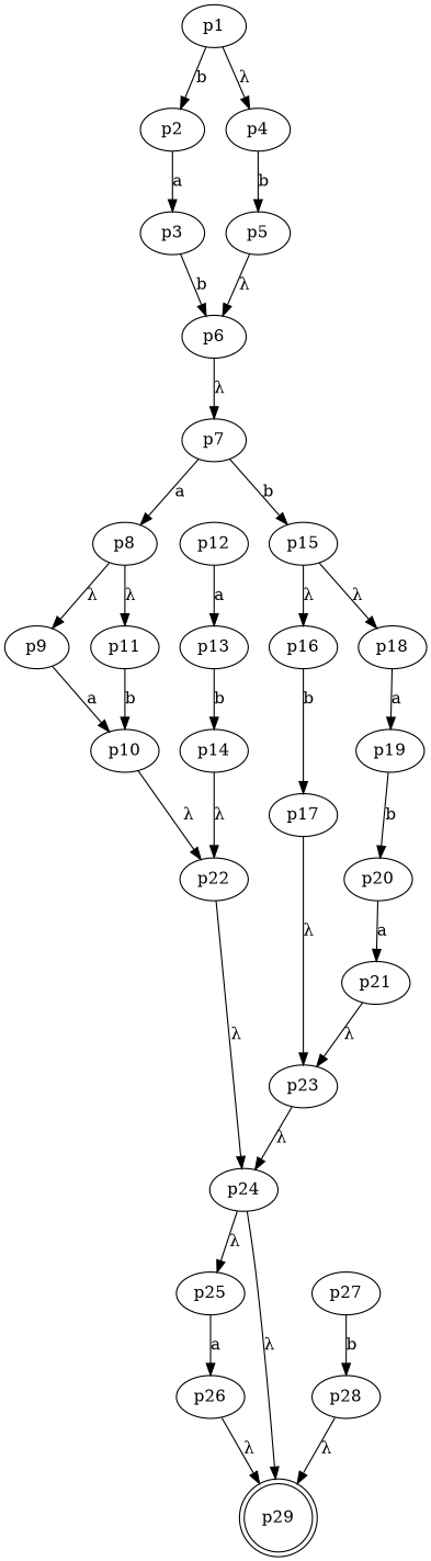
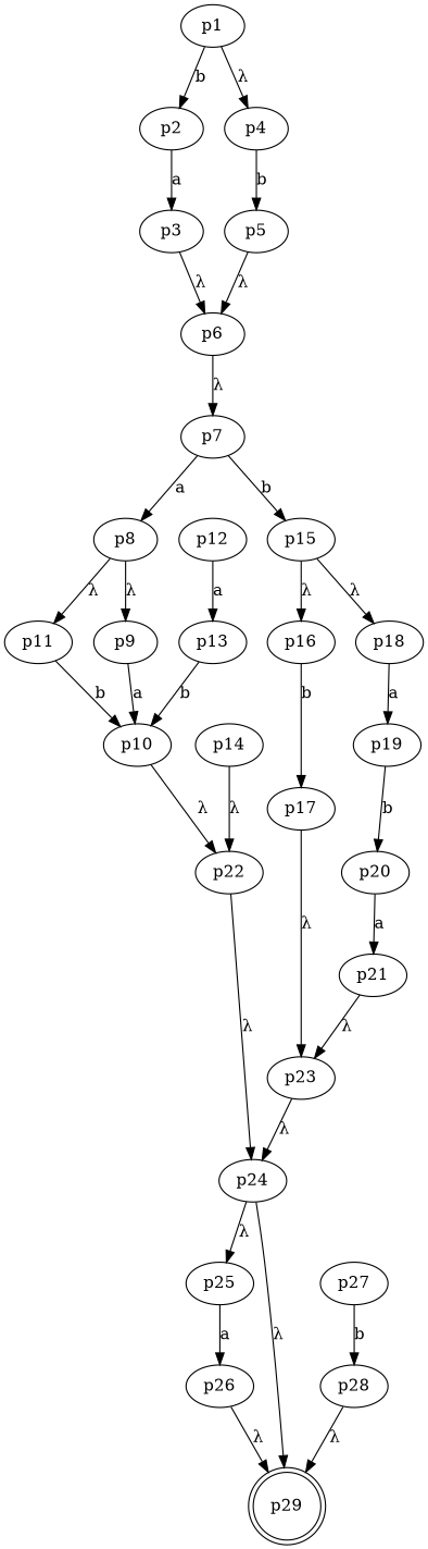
  digraph {
    n1 [label=p1]
    n2 [label=p2]
    n3 [label=p4]
    n4 [label=p3]
    n5 [label=p5]
    n6 [label=p6]
    n7 [label=p7]
    n8 [label=p8]
    n9 [label=p15]
    n10 [label=p9]
    n11 [label=p11]
    n12 [label=p16]
    n13 [label=p18]
    n14 [label=p10]
    n15 [label=p22]
    n16 [label=p24]
    n17 [label=p12]
    n18 [label=p13]
    n19 [label=p14]
    n20 [label=p17]
    n21 [label=p19]
    n22 [label=p23]
    n23 [label=p20]
    n24 [label=p21]
    n25 [label=p25]
    n26 [label=p29 shape=doublecircle]
    n27 [label=p26]
    n28 [label=p27]
    n29 [label=p28]
    n1 -> n2 [label=b]
    n1 -> n3 [label="λ"]
    n2 -> n4 [label=a]
    n3 -> n5 [label=b]
-   n4 -> n6 [label=b]
+   n4 -> n6 [label="λ"]
    n5 -> n6 [label="λ"]
    n6 -> n7 [label="λ"]
    n7 -> n8 [label=a]
    n7 -> n9 [label=b]
    n8 -> n10 [label="λ"]
    n8 -> n11 [label="λ"]
    n9 -> n12 [label="λ"]
    n9 -> n13 [label="λ"]
    n10 -> n14 [label=a]
    n11 -> n14 [label=b]
    n12 -> n20 [label=b]
    n13 -> n21 [label=a]
    n14 -> n15 [label="λ"]
    n15 -> n16 [label="λ"]
    n16 -> n25 [label="λ"]
    n16 -> n26 [label="λ"]
    n17 -> n18 [label=a]
-   n18 -> n19 [label=b]
+   n18 -> n14 [label=b]
    n19 -> n15 [label="λ"]
    n20 -> n22 [label="λ"]
    n21 -> n23 [label=b]
    n22 -> n16 [label="λ"]
    n23 -> n24 [label=a]
    n24 -> n22 [label="λ"]
    n25 -> n27 [label=a]
    n27 -> n26 [label="λ"]
    n28 -> n29 [label=b]
    n29 -> n26 [label="λ"]
  }
